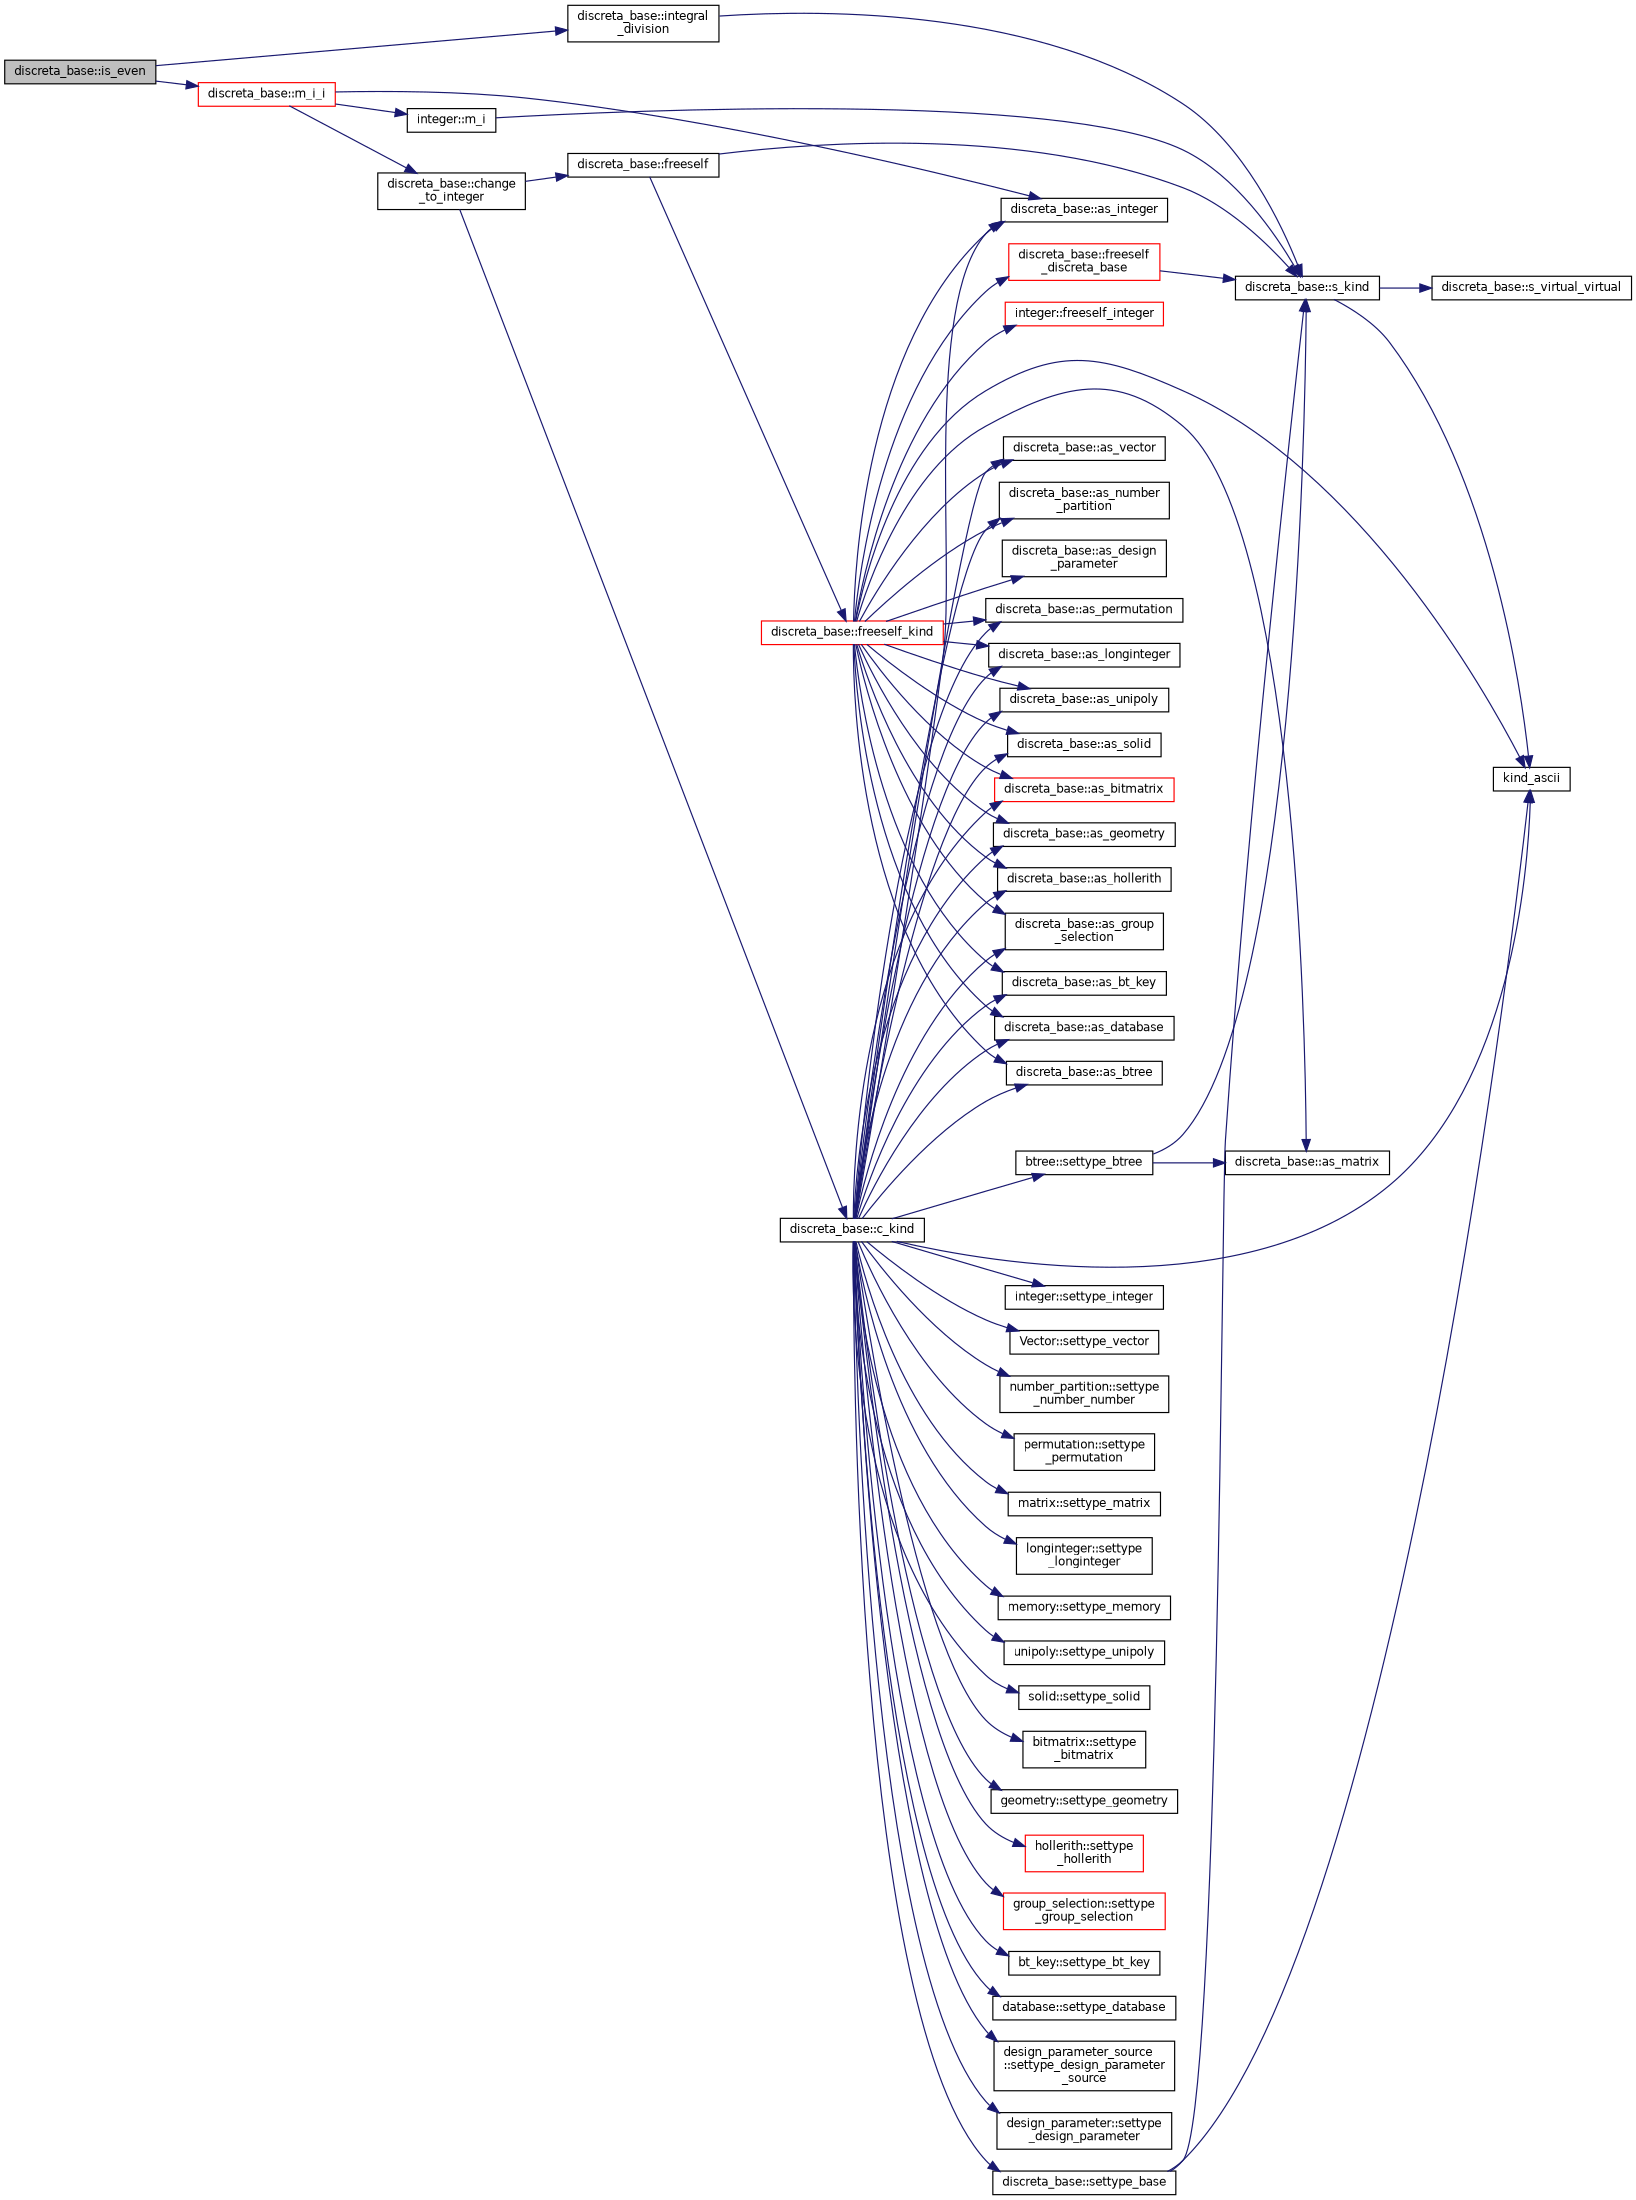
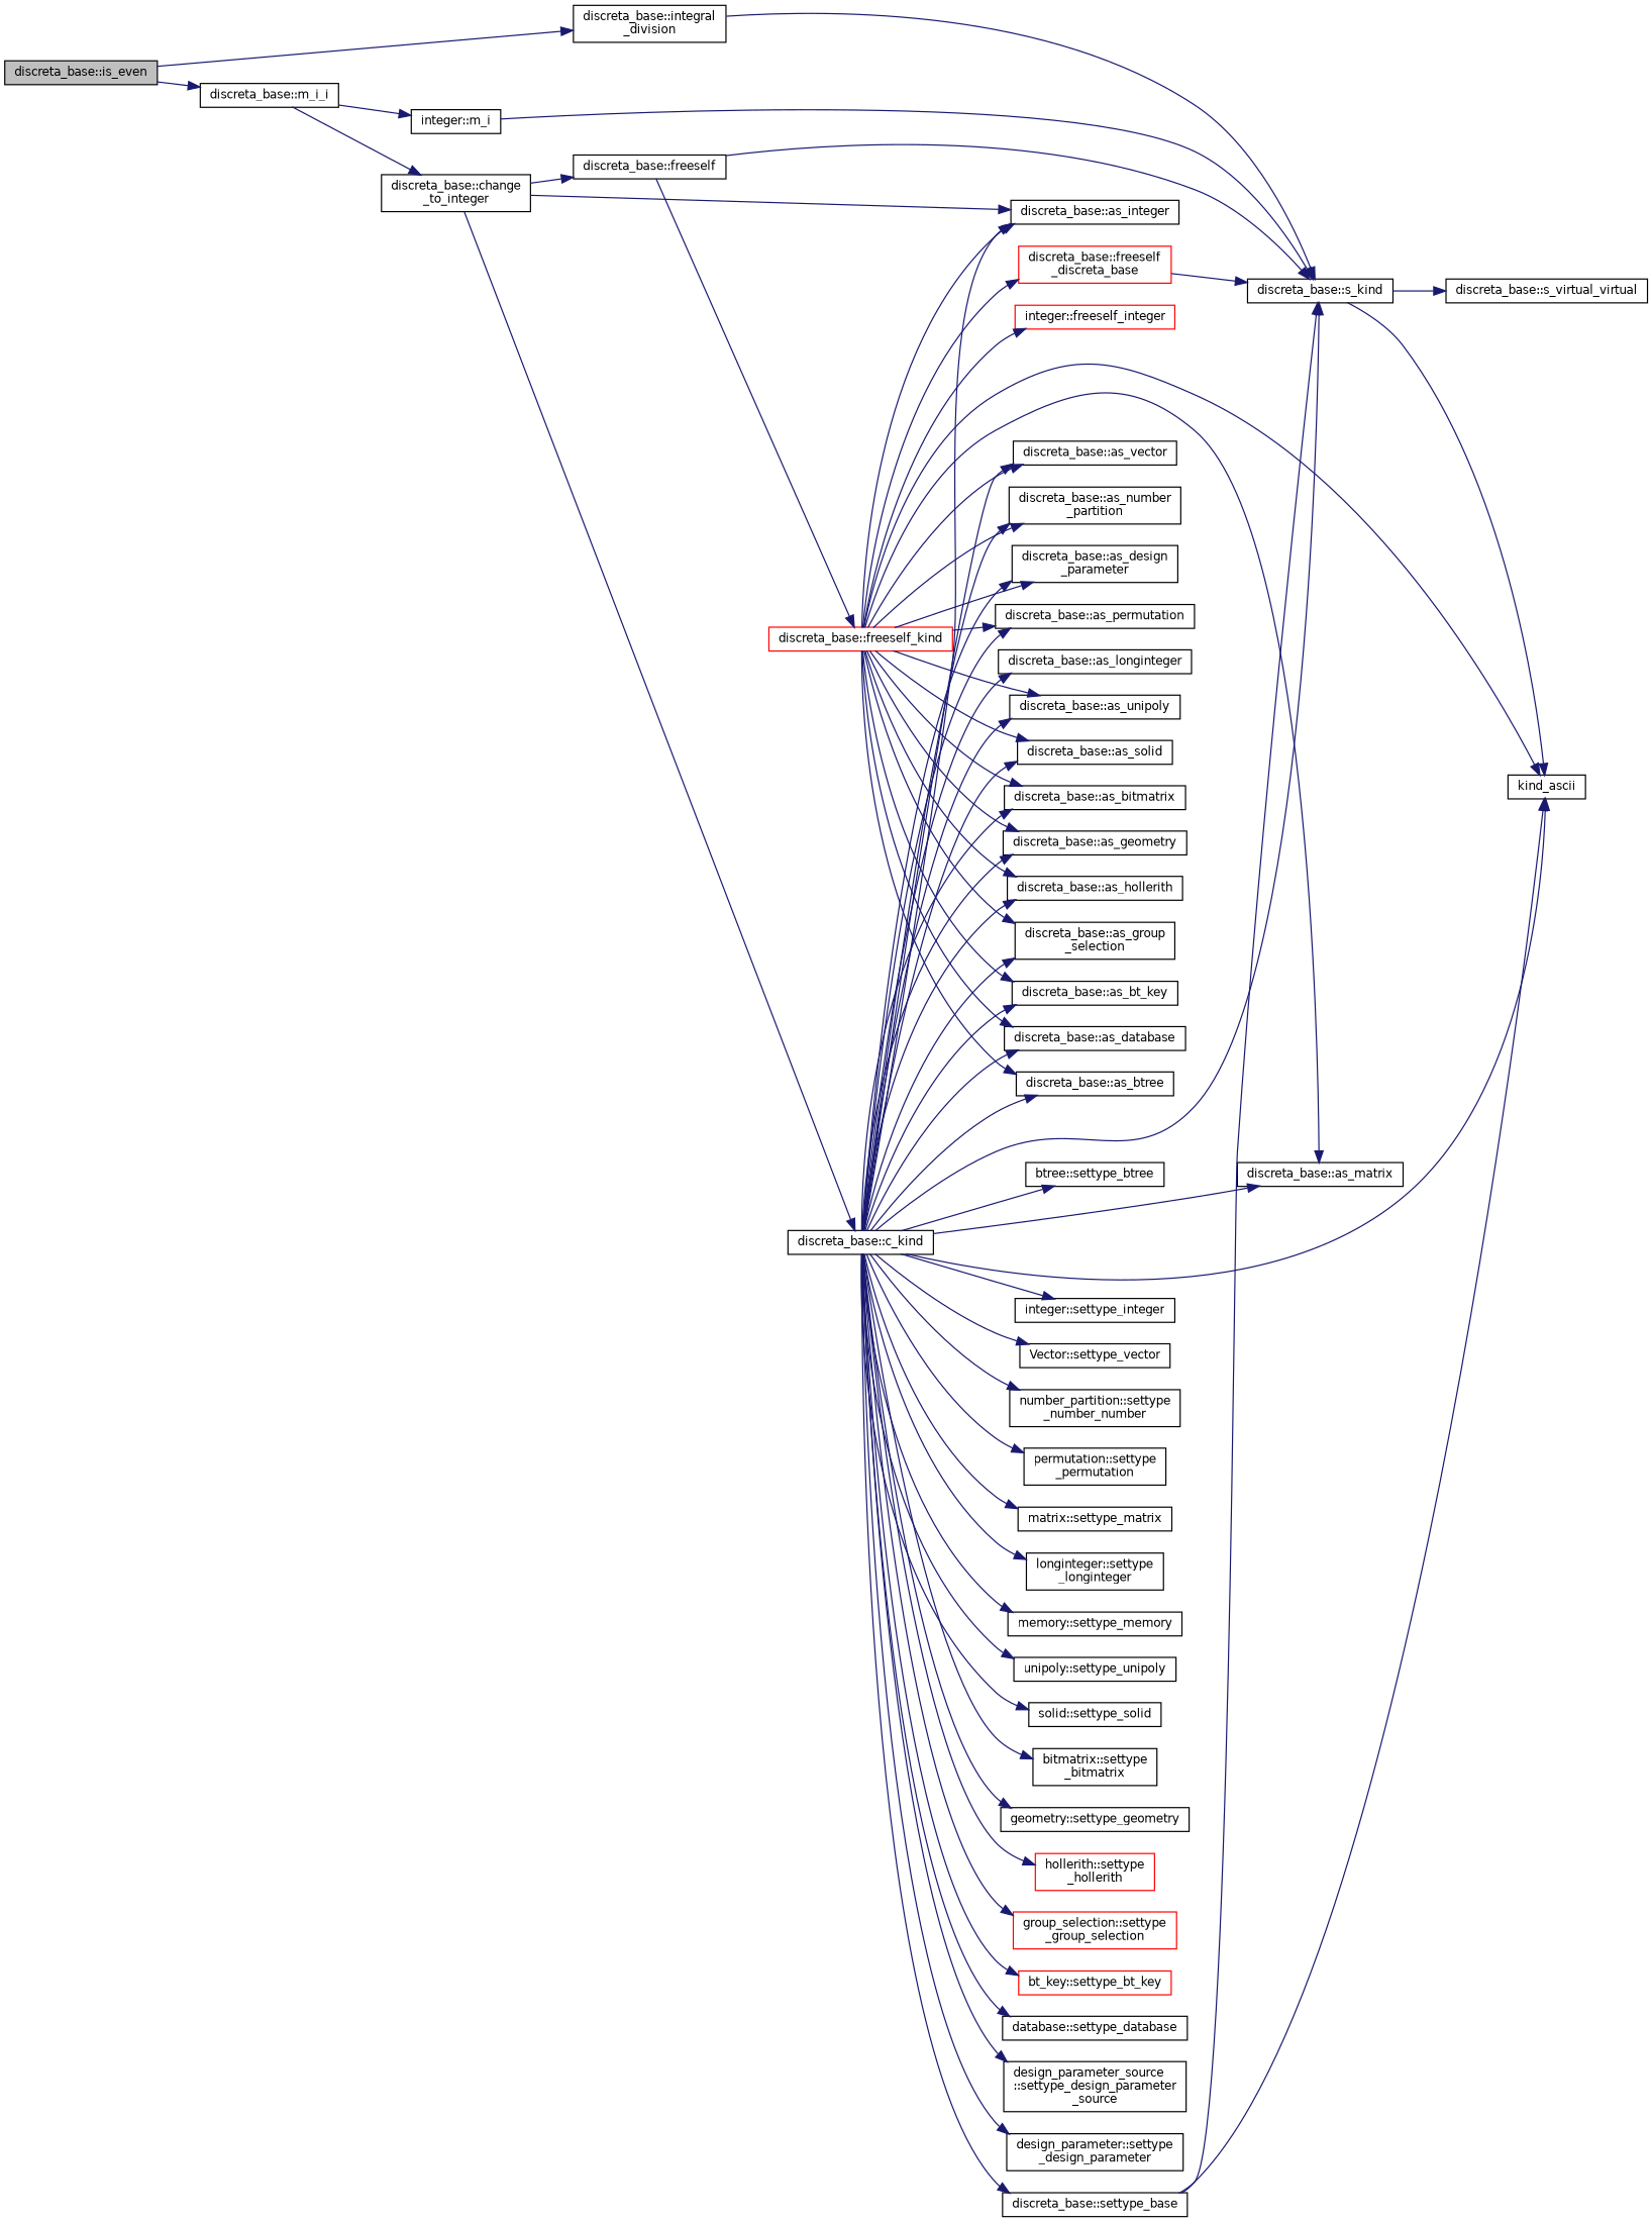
  digraph {
    rankdir=LR
    node [color=black fillcolor=white fontname=Helvetica fontsize=10 shape=record style=filled]
    edge [color=midnightblue fontname=Helvetica fontsize=10 labelfontname=Helvetica labelfontsize=10 style=solid]
    n1 [fillcolor=grey75 fontcolor=black height=0.2 label="discreta_base::is_even" width=0.4]
-   n2 [color=red height=0.2 label="discreta_base::m_i_i" width=0.4]
+   n2 [height=0.2 label="discreta_base::m_i_i" width=0.4]
    n3 [height=0.2 label="discreta_base::integral\l_division" width=0.4]
    n4 [height=0.2 label="discreta_base::change\l_to_integer" width=0.4]
    n5 [height=0.2 label="integer::m_i" width=0.4]
    n6 [height=0.2 label="discreta_base::s_kind" width=0.4]
    n7 [height=0.2 label="discreta_base::freeself" width=0.4]
    n8 [height=0.2 label="discreta_base::as_integer" width=0.4]
    n9 [height=0.2 label="discreta_base::c_kind" width=0.4]
    n10 [color=red height=0.2 label="discreta_base::freeself_kind" width=0.4]
    n11 [height=0.2 label=kind_ascii width=0.4]
    n12 [height=0.2 label="discreta_base::as_vector" width=0.4]
    n13 [height=0.2 label="discreta_base::as_number\l_partition" width=0.4]
    n14 [height=0.2 label="discreta_base::as_permutation" width=0.4]
    n15 [height=0.2 label="discreta_base::as_matrix" width=0.4]
    n16 [height=0.2 label="discreta_base::as_longinteger" width=0.4]
    n17 [height=0.2 label="discreta_base::as_unipoly" width=0.4]
    n18 [height=0.2 label="discreta_base::as_solid" width=0.4]
-   n19 [color=red height=0.2 label="discreta_base::as_bitmatrix" width=0.4]
+   n19 [height=0.2 label="discreta_base::as_bitmatrix" width=0.4]
    n20 [height=0.2 label="discreta_base::as_geometry" width=0.4]
    n21 [height=0.2 label="discreta_base::as_hollerith" width=0.4]
    n22 [height=0.2 label="discreta_base::as_group\l_selection" width=0.4]
    n23 [height=0.2 label="discreta_base::as_bt_key" width=0.4]
    n24 [height=0.2 label="discreta_base::as_database" width=0.4]
    n25 [height=0.2 label="discreta_base::as_btree" width=0.4]
    n26 [height=0.2 label="discreta_base::as_design\l_parameter" width=0.4]
    n27 [height=0.2 label="discreta_base::settype_base" width=0.4]
    n28 [height=0.2 label="integer::settype_integer" width=0.4]
    n29 [height=0.2 label="Vector::settype_vector" width=0.4]
    n30 [height=0.2 label="number_partition::settype\l_number_number" width=0.4]
    n31 [height=0.2 label="permutation::settype\l_permutation" width=0.4]
    n32 [height=0.2 label="matrix::settype_matrix" width=0.4]
    n33 [height=0.2 label="longinteger::settype\l_longinteger" width=0.4]
    n34 [height=0.2 label="memory::settype_memory" width=0.4]
    n35 [height=0.2 label="unipoly::settype_unipoly" width=0.4]
    n36 [height=0.2 label="solid::settype_solid" width=0.4]
    n37 [height=0.2 label="bitmatrix::settype\l_bitmatrix" width=0.4]
    n38 [height=0.2 label="geometry::settype_geometry" width=0.4]
    n39 [color=red height=0.2 label="hollerith::settype\l_hollerith" width=0.4]
    n40 [color=red height=0.2 label="group_selection::settype\l_group_selection" width=0.4]
-   n41 [height=0.2 label="bt_key::settype_bt_key" width=0.4]
+   n41 [color=red height=0.2 label="bt_key::settype_bt_key" width=0.4]
    n42 [height=0.2 label="database::settype_database" width=0.4]
    n43 [height=0.2 label="btree::settype_btree" width=0.4]
    n44 [height=0.2 label="design_parameter_source\l::settype_design_parameter\l_source" width=0.4]
    n45 [height=0.2 label="design_parameter::settype\l_design_parameter" width=0.4]
    n46 [color=red height=0.2 label="discreta_base::freeself\l_discreta_base" width=0.4]
    n47 [color=red height=0.2 label="integer::freeself_integer" width=0.4]
    n48 [height=0.2 label="discreta_base::s_virtual_virtual" width=0.4]
    n1 -> n2
    n1 -> n3
    n2 -> n4
    n2 -> n5
    n3 -> n6
    n4 -> n7
-   n2 -> n8
+   n4 -> n8
    n4 -> n9
    n5 -> n6
    n6 -> n11
    n6 -> n48
    n7 -> n6
    n7 -> n10
-   n43 -> n6
+   n9 -> n6
    n9 -> n8
    n9 -> n11
    n9 -> n12
    n9 -> n13
    n9 -> n14
-   n43 -> n15
+   n9 -> n15
    n9 -> n16
    n9 -> n17
    n9 -> n18
    n9 -> n19
    n9 -> n20
    n9 -> n21
    n9 -> n22
    n9 -> n23
    n9 -> n24
    n9 -> n25
+   n9 -> n26
    n9 -> n27
    n9 -> n28
    n9 -> n29
    n9 -> n30
    n9 -> n31
    n9 -> n32
    n9 -> n33
    n9 -> n34
    n9 -> n35
    n9 -> n36
    n9 -> n37
    n9 -> n38
    n9 -> n39
    n9 -> n40
    n9 -> n41
    n9 -> n42
    n9 -> n43
    n9 -> n44
    n9 -> n45
    n10 -> n8
    n10 -> n11
    n10 -> n12
    n10 -> n13
    n10 -> n14
    n10 -> n15
-   n10 -> n16
    n10 -> n17
    n10 -> n18
    n10 -> n19
    n10 -> n20
    n10 -> n21
    n10 -> n22
    n10 -> n23
    n10 -> n24
    n10 -> n25
    n10 -> n26
    n10 -> n46
    n10 -> n47
    n27 -> n6
    n27 -> n11
    n46 -> n6
  }
